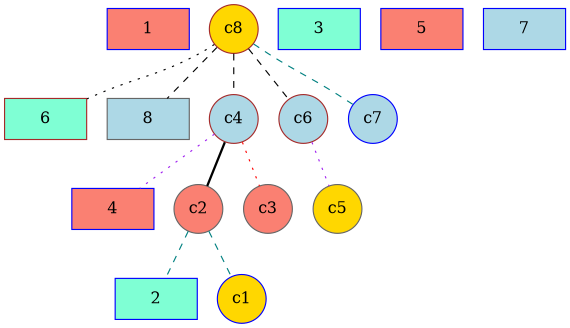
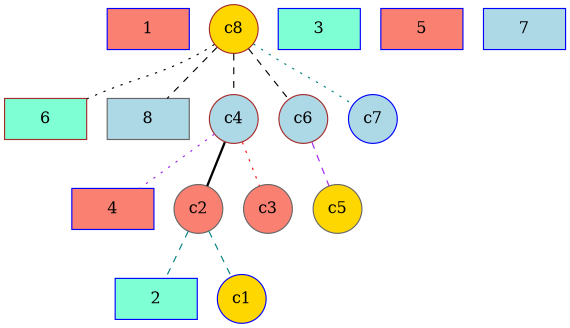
  graph {
    node [color=blue fillcolor=salmon shape=rect style=filled]
    edge [color=black style=dashed]
    1 [width=1]
    2 [fillcolor=aquamarine width=1]
    3 [fillcolor=aquamarine width=1]
    4 [width=1]
    5 [width=1]
    6 [color=brown fillcolor=aquamarine width=1]
    7 [fillcolor=lightblue width=1]
    8 [color=gray40 fillcolor=lightblue width=1]
    c1 [fillcolor=gold shape=circle width=0.5]
    c2 [color=gray40 shape=circle width=0.5]
    c3 [color=gray40 shape=circle width=0.5]
    c4 [color=brown fillcolor=lightblue shape=circle width=0.5]
    c5 [color=gray40 fillcolor=gold shape=circle width=0.5]
    c6 [color=brown fillcolor=lightblue shape=circle width=0.5]
    c7 [fillcolor=lightblue shape=circle width=0.5]
    c8 [color=brown fillcolor=gold shape=circle width=0.5]
    c2 -- 2 [color=teal]
    c2 -- c1 [color=teal]
    c4 -- 4 [color=purple style=dotted]
    c4 -- c2 [style=bold]
    c4 -- c3 [color=red style=dotted]
-   c6 -- c5 [color=purple style=dotted]
+   c6 -- c5 [color=purple]
    c8 -- 6 [style=dotted]
    c8 -- 8
    c8 -- c4
    c8 -- c6
-   c8 -- c7 [color=teal]
+   c8 -- c7 [color=teal style=dotted]
  }
